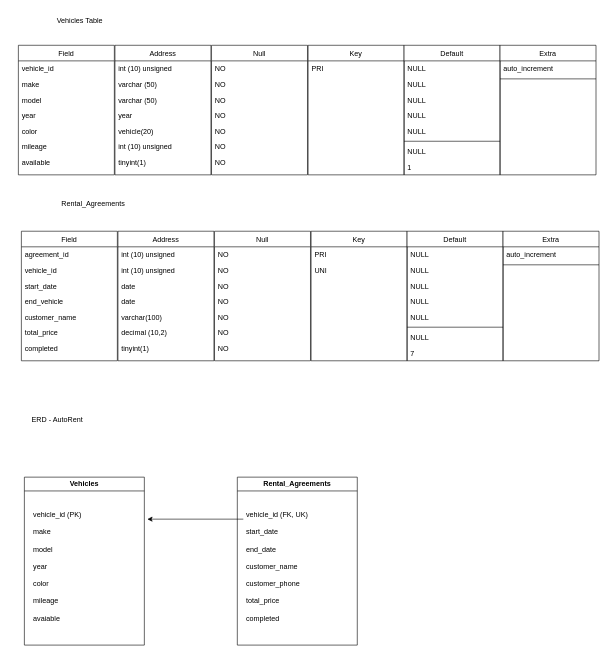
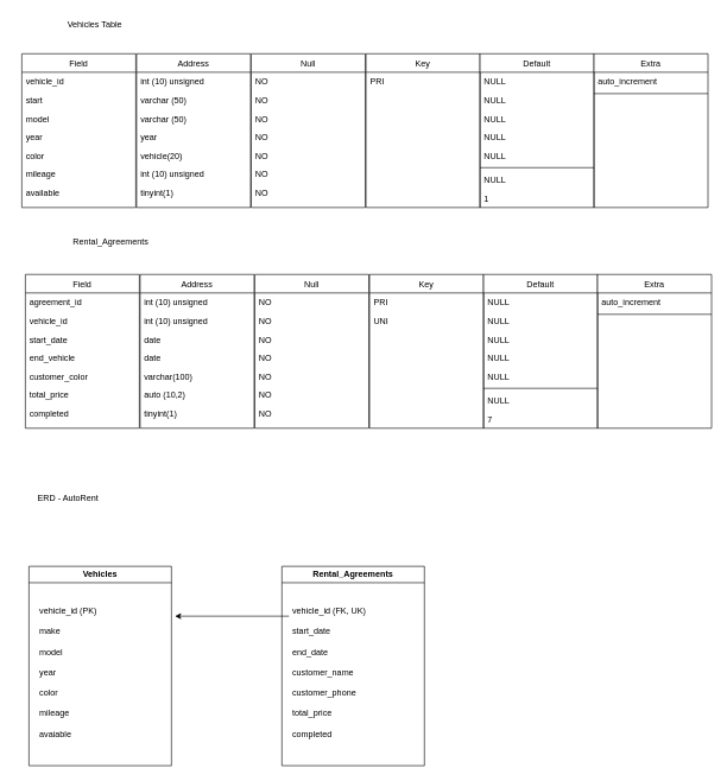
  <mxCell id="0" />
  <mxCell id="1" parent="0" />
  <mxCell id="2" value="Field" style="swimlane;fontStyle=0;align=center;verticalAlign=top;childLayout=stackLayout;horizontal=1;startSize=26;horizontalStack=0;resizeParent=1;resizeLast=0;collapsible=1;marginBottom=0;rounded=0;shadow=0;strokeWidth=1;" parent="1" vertex="1"><mxGeometry x="30" y="75" width="160" height="216" as="geometry"><mxRectangle x="550" y="140" width="160" height="26" as="alternateBounds" /></mxGeometry></mxCell>
  <mxCell id="3" value="vehicle_id" style="text;align=left;verticalAlign=top;spacingLeft=4;spacingRight=4;overflow=hidden;rotatable=0;points=[[0,0.5],[1,0.5]];portConstraint=eastwest;" parent="2" vertex="1"><mxGeometry y="26" width="160" height="26" as="geometry" /></mxCell>
- <mxCell id="4" value="make" style="text;align=left;verticalAlign=top;spacingLeft=4;spacingRight=4;overflow=hidden;rotatable=0;points=[[0,0.5],[1,0.5]];portConstraint=eastwest;rounded=0;shadow=0;html=0;" parent="2" vertex="1"><mxGeometry y="52" width="160" height="26" as="geometry" /></mxCell>
+ <mxCell id="4" value="start" style="text;align=left;verticalAlign=top;spacingLeft=4;spacingRight=4;overflow=hidden;rotatable=0;points=[[0,0.5],[1,0.5]];portConstraint=eastwest;rounded=0;shadow=0;html=0;" parent="2" vertex="1"><mxGeometry y="52" width="160" height="26" as="geometry" /></mxCell>
  <mxCell id="5" value="model" style="text;align=left;verticalAlign=top;spacingLeft=4;spacingRight=4;overflow=hidden;rotatable=0;points=[[0,0.5],[1,0.5]];portConstraint=eastwest;rounded=0;shadow=0;html=0;" parent="2" vertex="1"><mxGeometry y="78" width="160" height="26" as="geometry" /></mxCell>
  <mxCell id="6" value="year" style="text;align=left;verticalAlign=top;spacingLeft=4;spacingRight=4;overflow=hidden;rotatable=0;points=[[0,0.5],[1,0.5]];portConstraint=eastwest;rounded=0;shadow=0;html=0;" parent="2" vertex="1"><mxGeometry y="104" width="160" height="26" as="geometry" /></mxCell>
  <mxCell id="7" value="color" style="text;align=left;verticalAlign=top;spacingLeft=4;spacingRight=4;overflow=hidden;rotatable=0;points=[[0,0.5],[1,0.5]];portConstraint=eastwest;rounded=0;shadow=0;html=0;" parent="2" vertex="1"><mxGeometry y="130" width="160" height="26" as="geometry" /></mxCell>
  <mxCell id="8" value="mileage" style="text;align=left;verticalAlign=top;spacingLeft=4;spacingRight=4;overflow=hidden;rotatable=0;points=[[0,0.5],[1,0.5]];portConstraint=eastwest;" parent="2" vertex="1"><mxGeometry y="156" width="160" height="26" as="geometry" /></mxCell>
  <mxCell id="9" value="available" style="text;align=left;verticalAlign=top;spacingLeft=4;spacingRight=4;overflow=hidden;rotatable=0;points=[[0,0.5],[1,0.5]];portConstraint=eastwest;" parent="2" vertex="1"><mxGeometry y="182" width="160" height="26" as="geometry" /></mxCell>
  <mxCell id="10" value="Address" style="swimlane;fontStyle=0;align=center;verticalAlign=top;childLayout=stackLayout;horizontal=1;startSize=26;horizontalStack=0;resizeParent=1;resizeLast=0;collapsible=1;marginBottom=0;rounded=0;shadow=0;strokeWidth=1;" vertex="1" parent="1"><mxGeometry x="191" y="75" width="160" height="216" as="geometry"><mxRectangle x="550" y="140" width="160" height="26" as="alternateBounds" /></mxGeometry></mxCell>
  <mxCell id="11" value="int (10) unsigned" style="text;align=left;verticalAlign=top;spacingLeft=4;spacingRight=4;overflow=hidden;rotatable=0;points=[[0,0.5],[1,0.5]];portConstraint=eastwest;" vertex="1" parent="10"><mxGeometry y="26" width="160" height="26" as="geometry" /></mxCell>
  <mxCell id="12" value="varchar (50)" style="text;align=left;verticalAlign=top;spacingLeft=4;spacingRight=4;overflow=hidden;rotatable=0;points=[[0,0.5],[1,0.5]];portConstraint=eastwest;rounded=0;shadow=0;html=0;" vertex="1" parent="10"><mxGeometry y="52" width="160" height="26" as="geometry" /></mxCell>
  <mxCell id="13" value="varchar (50)" style="text;align=left;verticalAlign=top;spacingLeft=4;spacingRight=4;overflow=hidden;rotatable=0;points=[[0,0.5],[1,0.5]];portConstraint=eastwest;rounded=0;shadow=0;html=0;" vertex="1" parent="10"><mxGeometry y="78" width="160" height="26" as="geometry" /></mxCell>
  <mxCell id="14" value="year" style="text;align=left;verticalAlign=top;spacingLeft=4;spacingRight=4;overflow=hidden;rotatable=0;points=[[0,0.5],[1,0.5]];portConstraint=eastwest;rounded=0;shadow=0;html=0;" vertex="1" parent="10"><mxGeometry y="104" width="160" height="26" as="geometry" /></mxCell>
  <mxCell id="15" value="vehicle(20)" style="text;align=left;verticalAlign=top;spacingLeft=4;spacingRight=4;overflow=hidden;rotatable=0;points=[[0,0.5],[1,0.5]];portConstraint=eastwest;rounded=0;shadow=0;html=0;" vertex="1" parent="10"><mxGeometry y="130" width="160" height="26" as="geometry" /></mxCell>
  <mxCell id="16" value="int (10) unsigned" style="text;align=left;verticalAlign=top;spacingLeft=4;spacingRight=4;overflow=hidden;rotatable=0;points=[[0,0.5],[1,0.5]];portConstraint=eastwest;" vertex="1" parent="10"><mxGeometry y="156" width="160" height="26" as="geometry" /></mxCell>
  <mxCell id="17" value="tinyint(1)" style="text;align=left;verticalAlign=top;spacingLeft=4;spacingRight=4;overflow=hidden;rotatable=0;points=[[0,0.5],[1,0.5]];portConstraint=eastwest;" vertex="1" parent="10"><mxGeometry y="182" width="160" height="26" as="geometry" /></mxCell>
  <mxCell id="18" value="Null" style="swimlane;fontStyle=0;align=center;verticalAlign=top;childLayout=stackLayout;horizontal=1;startSize=26;horizontalStack=0;resizeParent=1;resizeLast=0;collapsible=1;marginBottom=0;rounded=0;shadow=0;strokeWidth=1;" vertex="1" parent="1"><mxGeometry x="352" y="75" width="160" height="216" as="geometry"><mxRectangle x="550" y="140" width="160" height="26" as="alternateBounds" /></mxGeometry></mxCell>
  <mxCell id="19" value="NO" style="text;align=left;verticalAlign=top;spacingLeft=4;spacingRight=4;overflow=hidden;rotatable=0;points=[[0,0.5],[1,0.5]];portConstraint=eastwest;" vertex="1" parent="18"><mxGeometry y="26" width="160" height="26" as="geometry" /></mxCell>
  <mxCell id="20" value="NO" style="text;align=left;verticalAlign=top;spacingLeft=4;spacingRight=4;overflow=hidden;rotatable=0;points=[[0,0.5],[1,0.5]];portConstraint=eastwest;rounded=0;shadow=0;html=0;" vertex="1" parent="18"><mxGeometry y="52" width="160" height="26" as="geometry" /></mxCell>
  <mxCell id="21" value="NO" style="text;align=left;verticalAlign=top;spacingLeft=4;spacingRight=4;overflow=hidden;rotatable=0;points=[[0,0.5],[1,0.5]];portConstraint=eastwest;rounded=0;shadow=0;html=0;" vertex="1" parent="18"><mxGeometry y="78" width="160" height="26" as="geometry" /></mxCell>
  <mxCell id="22" value="NO" style="text;align=left;verticalAlign=top;spacingLeft=4;spacingRight=4;overflow=hidden;rotatable=0;points=[[0,0.5],[1,0.5]];portConstraint=eastwest;rounded=0;shadow=0;html=0;" vertex="1" parent="18"><mxGeometry y="104" width="160" height="26" as="geometry" /></mxCell>
  <mxCell id="23" value="NO" style="text;align=left;verticalAlign=top;spacingLeft=4;spacingRight=4;overflow=hidden;rotatable=0;points=[[0,0.5],[1,0.5]];portConstraint=eastwest;" vertex="1" parent="18"><mxGeometry y="130" width="160" height="26" as="geometry" /></mxCell>
  <mxCell id="24" value="NO" style="text;align=left;verticalAlign=top;spacingLeft=4;spacingRight=4;overflow=hidden;rotatable=0;points=[[0,0.5],[1,0.5]];portConstraint=eastwest;" vertex="1" parent="18"><mxGeometry y="156" width="160" height="26" as="geometry" /></mxCell>
  <mxCell id="25" value="NO" style="text;align=left;verticalAlign=top;spacingLeft=4;spacingRight=4;overflow=hidden;rotatable=0;points=[[0,0.5],[1,0.5]];portConstraint=eastwest;" vertex="1" parent="18"><mxGeometry y="182" width="160" height="26" as="geometry" /></mxCell>
  <mxCell id="26" value="Key" style="swimlane;fontStyle=0;align=center;verticalAlign=top;childLayout=stackLayout;horizontal=1;startSize=26;horizontalStack=0;resizeParent=1;resizeLast=0;collapsible=1;marginBottom=0;rounded=0;shadow=0;strokeWidth=1;" vertex="1" parent="1"><mxGeometry x="513" y="75" width="160" height="216" as="geometry"><mxRectangle x="550" y="140" width="160" height="26" as="alternateBounds" /></mxGeometry></mxCell>
  <mxCell id="27" value="PRI" style="text;align=left;verticalAlign=top;spacingLeft=4;spacingRight=4;overflow=hidden;rotatable=0;points=[[0,0.5],[1,0.5]];portConstraint=eastwest;" vertex="1" parent="26"><mxGeometry y="26" width="160" height="26" as="geometry" /></mxCell>
  <mxCell id="28" value="Default" style="swimlane;fontStyle=0;align=center;verticalAlign=top;childLayout=stackLayout;horizontal=1;startSize=26;horizontalStack=0;resizeParent=1;resizeLast=0;collapsible=1;marginBottom=0;rounded=0;shadow=0;strokeWidth=1;" vertex="1" parent="1"><mxGeometry x="673" y="75" width="160" height="216" as="geometry"><mxRectangle x="550" y="140" width="160" height="26" as="alternateBounds" /></mxGeometry></mxCell>
  <mxCell id="29" value="NULL" style="text;align=left;verticalAlign=top;spacingLeft=4;spacingRight=4;overflow=hidden;rotatable=0;points=[[0,0.5],[1,0.5]];portConstraint=eastwest;" vertex="1" parent="28"><mxGeometry y="26" width="160" height="26" as="geometry" /></mxCell>
  <mxCell id="30" value="NULL" style="text;align=left;verticalAlign=top;spacingLeft=4;spacingRight=4;overflow=hidden;rotatable=0;points=[[0,0.5],[1,0.5]];portConstraint=eastwest;rounded=0;shadow=0;html=0;" vertex="1" parent="28"><mxGeometry y="52" width="160" height="26" as="geometry" /></mxCell>
  <mxCell id="31" value="NULL" style="text;align=left;verticalAlign=top;spacingLeft=4;spacingRight=4;overflow=hidden;rotatable=0;points=[[0,0.5],[1,0.5]];portConstraint=eastwest;rounded=0;shadow=0;html=0;" vertex="1" parent="28"><mxGeometry y="78" width="160" height="26" as="geometry" /></mxCell>
  <mxCell id="32" value="NULL" style="text;align=left;verticalAlign=top;spacingLeft=4;spacingRight=4;overflow=hidden;rotatable=0;points=[[0,0.5],[1,0.5]];portConstraint=eastwest;rounded=0;shadow=0;html=0;" vertex="1" parent="28"><mxGeometry y="104" width="160" height="26" as="geometry" /></mxCell>
  <mxCell id="33" value="NULL" style="text;align=left;verticalAlign=top;spacingLeft=4;spacingRight=4;overflow=hidden;rotatable=0;points=[[0,0.5],[1,0.5]];portConstraint=eastwest;rounded=0;shadow=0;html=0;" vertex="1" parent="28"><mxGeometry y="130" width="160" height="26" as="geometry" /></mxCell>
  <mxCell id="34" value="" style="line;html=1;strokeWidth=1;align=left;verticalAlign=middle;spacingTop=-1;spacingLeft=3;spacingRight=3;rotatable=0;labelPosition=right;points=[];portConstraint=eastwest;" vertex="1" parent="28"><mxGeometry y="156" width="160" height="8" as="geometry" /></mxCell>
  <mxCell id="35" value="NULL" style="text;align=left;verticalAlign=top;spacingLeft=4;spacingRight=4;overflow=hidden;rotatable=0;points=[[0,0.5],[1,0.5]];portConstraint=eastwest;" vertex="1" parent="28"><mxGeometry y="164" width="160" height="26" as="geometry" /></mxCell>
  <mxCell id="36" value="1" style="text;align=left;verticalAlign=top;spacingLeft=4;spacingRight=4;overflow=hidden;rotatable=0;points=[[0,0.5],[1,0.5]];portConstraint=eastwest;" vertex="1" parent="28"><mxGeometry y="190" width="160" height="26" as="geometry" /></mxCell>
  <mxCell id="37" value="Extra" style="swimlane;fontStyle=0;align=center;verticalAlign=top;childLayout=stackLayout;horizontal=1;startSize=26;horizontalStack=0;resizeParent=1;resizeLast=0;collapsible=1;marginBottom=0;rounded=0;shadow=0;strokeWidth=1;" vertex="1" parent="1"><mxGeometry x="833" y="75" width="160" height="216" as="geometry"><mxRectangle x="550" y="140" width="160" height="26" as="alternateBounds" /></mxGeometry></mxCell>
  <mxCell id="38" value="auto_increment" style="text;align=left;verticalAlign=top;spacingLeft=4;spacingRight=4;overflow=hidden;rotatable=0;points=[[0,0.5],[1,0.5]];portConstraint=eastwest;" vertex="1" parent="37"><mxGeometry y="26" width="160" height="26" as="geometry" /></mxCell>
  <mxCell id="39" value="" style="line;html=1;strokeWidth=1;align=left;verticalAlign=middle;spacingTop=-1;spacingLeft=3;spacingRight=3;rotatable=0;labelPosition=right;points=[];portConstraint=eastwest;" vertex="1" parent="37"><mxGeometry y="52" width="160" height="8" as="geometry" /></mxCell>
  <mxCell id="40" value="Vehicles Table" style="text;html=1;align=center;verticalAlign=middle;whiteSpace=wrap;rounded=0;" vertex="1" parent="1"><mxGeometry x="45" y="20" width="175" height="30" as="geometry" /></mxCell>
  <mxCell id="41" value="Rental_Agreements" style="text;html=1;align=center;verticalAlign=middle;whiteSpace=wrap;rounded=0;" vertex="1" parent="1"><mxGeometry x="35" y="325" width="240" height="30" as="geometry" /></mxCell>
  <mxCell id="42" value="Field" style="swimlane;fontStyle=0;align=center;verticalAlign=top;childLayout=stackLayout;horizontal=1;startSize=26;horizontalStack=0;resizeParent=1;resizeLast=0;collapsible=1;marginBottom=0;rounded=0;shadow=0;strokeWidth=1;" vertex="1" parent="1"><mxGeometry x="35" y="385" width="160" height="216" as="geometry"><mxRectangle x="550" y="140" width="160" height="26" as="alternateBounds" /></mxGeometry></mxCell>
  <mxCell id="43" value="agreement_id" style="text;align=left;verticalAlign=top;spacingLeft=4;spacingRight=4;overflow=hidden;rotatable=0;points=[[0,0.5],[1,0.5]];portConstraint=eastwest;" vertex="1" parent="42"><mxGeometry y="26" width="160" height="26" as="geometry" /></mxCell>
  <mxCell id="44" value="vehicle_id" style="text;align=left;verticalAlign=top;spacingLeft=4;spacingRight=4;overflow=hidden;rotatable=0;points=[[0,0.5],[1,0.5]];portConstraint=eastwest;rounded=0;shadow=0;html=0;" vertex="1" parent="42"><mxGeometry y="52" width="160" height="26" as="geometry" /></mxCell>
  <mxCell id="45" value="start_date" style="text;align=left;verticalAlign=top;spacingLeft=4;spacingRight=4;overflow=hidden;rotatable=0;points=[[0,0.5],[1,0.5]];portConstraint=eastwest;rounded=0;shadow=0;html=0;" vertex="1" parent="42"><mxGeometry y="78" width="160" height="26" as="geometry" /></mxCell>
  <mxCell id="46" value="end_vehicle" style="text;align=left;verticalAlign=top;spacingLeft=4;spacingRight=4;overflow=hidden;rotatable=0;points=[[0,0.5],[1,0.5]];portConstraint=eastwest;rounded=0;shadow=0;html=0;" vertex="1" parent="42"><mxGeometry y="104" width="160" height="26" as="geometry" /></mxCell>
- <mxCell id="47" value="customer_name" style="text;align=left;verticalAlign=top;spacingLeft=4;spacingRight=4;overflow=hidden;rotatable=0;points=[[0,0.5],[1,0.5]];portConstraint=eastwest;rounded=0;shadow=0;html=0;" vertex="1" parent="42"><mxGeometry y="130" width="160" height="26" as="geometry" /></mxCell>
+ <mxCell id="47" value="customer_color" style="text;align=left;verticalAlign=top;spacingLeft=4;spacingRight=4;overflow=hidden;rotatable=0;points=[[0,0.5],[1,0.5]];portConstraint=eastwest;rounded=0;shadow=0;html=0;" vertex="1" parent="42"><mxGeometry y="130" width="160" height="26" as="geometry" /></mxCell>
  <mxCell id="48" value="total_price" style="text;align=left;verticalAlign=top;spacingLeft=4;spacingRight=4;overflow=hidden;rotatable=0;points=[[0,0.5],[1,0.5]];portConstraint=eastwest;" vertex="1" parent="42"><mxGeometry y="156" width="160" height="26" as="geometry" /></mxCell>
  <mxCell id="49" value="completed" style="text;align=left;verticalAlign=top;spacingLeft=4;spacingRight=4;overflow=hidden;rotatable=0;points=[[0,0.5],[1,0.5]];portConstraint=eastwest;" vertex="1" parent="42"><mxGeometry y="182" width="160" height="26" as="geometry" /></mxCell>
  <mxCell id="50" value="Address" style="swimlane;fontStyle=0;align=center;verticalAlign=top;childLayout=stackLayout;horizontal=1;startSize=26;horizontalStack=0;resizeParent=1;resizeLast=0;collapsible=1;marginBottom=0;rounded=0;shadow=0;strokeWidth=1;" vertex="1" parent="1"><mxGeometry x="196" y="385" width="160" height="216" as="geometry"><mxRectangle x="550" y="140" width="160" height="26" as="alternateBounds" /></mxGeometry></mxCell>
  <mxCell id="51" value="int (10) unsigned" style="text;align=left;verticalAlign=top;spacingLeft=4;spacingRight=4;overflow=hidden;rotatable=0;points=[[0,0.5],[1,0.5]];portConstraint=eastwest;" vertex="1" parent="50"><mxGeometry y="26" width="160" height="26" as="geometry" /></mxCell>
  <mxCell id="52" value="int (10) unsigned" style="text;align=left;verticalAlign=top;spacingLeft=4;spacingRight=4;overflow=hidden;rotatable=0;points=[[0,0.5],[1,0.5]];portConstraint=eastwest;rounded=0;shadow=0;html=0;" vertex="1" parent="50"><mxGeometry y="52" width="160" height="26" as="geometry" /></mxCell>
  <mxCell id="53" value="date" style="text;align=left;verticalAlign=top;spacingLeft=4;spacingRight=4;overflow=hidden;rotatable=0;points=[[0,0.5],[1,0.5]];portConstraint=eastwest;rounded=0;shadow=0;html=0;" vertex="1" parent="50"><mxGeometry y="78" width="160" height="26" as="geometry" /></mxCell>
  <mxCell id="54" value="date" style="text;align=left;verticalAlign=top;spacingLeft=4;spacingRight=4;overflow=hidden;rotatable=0;points=[[0,0.5],[1,0.5]];portConstraint=eastwest;rounded=0;shadow=0;html=0;" vertex="1" parent="50"><mxGeometry y="104" width="160" height="26" as="geometry" /></mxCell>
  <mxCell id="55" value="varchar(100)" style="text;align=left;verticalAlign=top;spacingLeft=4;spacingRight=4;overflow=hidden;rotatable=0;points=[[0,0.5],[1,0.5]];portConstraint=eastwest;rounded=0;shadow=0;html=0;" vertex="1" parent="50"><mxGeometry y="130" width="160" height="26" as="geometry" /></mxCell>
- <mxCell id="56" value="decimal (10,2)" style="text;align=left;verticalAlign=top;spacingLeft=4;spacingRight=4;overflow=hidden;rotatable=0;points=[[0,0.5],[1,0.5]];portConstraint=eastwest;" vertex="1" parent="50"><mxGeometry y="156" width="160" height="26" as="geometry" /></mxCell>
+ <mxCell id="56" value="auto (10,2)" style="text;align=left;verticalAlign=top;spacingLeft=4;spacingRight=4;overflow=hidden;rotatable=0;points=[[0,0.5],[1,0.5]];portConstraint=eastwest;" vertex="1" parent="50"><mxGeometry y="156" width="160" height="26" as="geometry" /></mxCell>
  <mxCell id="57" value="tinyint(1)" style="text;align=left;verticalAlign=top;spacingLeft=4;spacingRight=4;overflow=hidden;rotatable=0;points=[[0,0.5],[1,0.5]];portConstraint=eastwest;" vertex="1" parent="50"><mxGeometry y="182" width="160" height="26" as="geometry" /></mxCell>
  <mxCell id="58" value="Null" style="swimlane;fontStyle=0;align=center;verticalAlign=top;childLayout=stackLayout;horizontal=1;startSize=26;horizontalStack=0;resizeParent=1;resizeLast=0;collapsible=1;marginBottom=0;rounded=0;shadow=0;strokeWidth=1;" vertex="1" parent="1"><mxGeometry x="357" y="385" width="160" height="216" as="geometry"><mxRectangle x="550" y="140" width="160" height="26" as="alternateBounds" /></mxGeometry></mxCell>
  <mxCell id="59" value="NO" style="text;align=left;verticalAlign=top;spacingLeft=4;spacingRight=4;overflow=hidden;rotatable=0;points=[[0,0.5],[1,0.5]];portConstraint=eastwest;" vertex="1" parent="58"><mxGeometry y="26" width="160" height="26" as="geometry" /></mxCell>
  <mxCell id="60" value="NO" style="text;align=left;verticalAlign=top;spacingLeft=4;spacingRight=4;overflow=hidden;rotatable=0;points=[[0,0.5],[1,0.5]];portConstraint=eastwest;rounded=0;shadow=0;html=0;" vertex="1" parent="58"><mxGeometry y="52" width="160" height="26" as="geometry" /></mxCell>
  <mxCell id="61" value="NO" style="text;align=left;verticalAlign=top;spacingLeft=4;spacingRight=4;overflow=hidden;rotatable=0;points=[[0,0.5],[1,0.5]];portConstraint=eastwest;rounded=0;shadow=0;html=0;" vertex="1" parent="58"><mxGeometry y="78" width="160" height="26" as="geometry" /></mxCell>
  <mxCell id="62" value="NO" style="text;align=left;verticalAlign=top;spacingLeft=4;spacingRight=4;overflow=hidden;rotatable=0;points=[[0,0.5],[1,0.5]];portConstraint=eastwest;rounded=0;shadow=0;html=0;" vertex="1" parent="58"><mxGeometry y="104" width="160" height="26" as="geometry" /></mxCell>
  <mxCell id="63" value="NO" style="text;align=left;verticalAlign=top;spacingLeft=4;spacingRight=4;overflow=hidden;rotatable=0;points=[[0,0.5],[1,0.5]];portConstraint=eastwest;" vertex="1" parent="58"><mxGeometry y="130" width="160" height="26" as="geometry" /></mxCell>
  <mxCell id="64" value="NO" style="text;align=left;verticalAlign=top;spacingLeft=4;spacingRight=4;overflow=hidden;rotatable=0;points=[[0,0.5],[1,0.5]];portConstraint=eastwest;" vertex="1" parent="58"><mxGeometry y="156" width="160" height="26" as="geometry" /></mxCell>
  <mxCell id="65" value="NO" style="text;align=left;verticalAlign=top;spacingLeft=4;spacingRight=4;overflow=hidden;rotatable=0;points=[[0,0.5],[1,0.5]];portConstraint=eastwest;" vertex="1" parent="58"><mxGeometry y="182" width="160" height="26" as="geometry" /></mxCell>
  <mxCell id="66" value="Key" style="swimlane;fontStyle=0;align=center;verticalAlign=top;childLayout=stackLayout;horizontal=1;startSize=26;horizontalStack=0;resizeParent=1;resizeLast=0;collapsible=1;marginBottom=0;rounded=0;shadow=0;strokeWidth=1;" vertex="1" parent="1"><mxGeometry x="518" y="385" width="160" height="216" as="geometry"><mxRectangle x="550" y="140" width="160" height="26" as="alternateBounds" /></mxGeometry></mxCell>
  <mxCell id="67" value="PRI" style="text;align=left;verticalAlign=top;spacingLeft=4;spacingRight=4;overflow=hidden;rotatable=0;points=[[0,0.5],[1,0.5]];portConstraint=eastwest;" vertex="1" parent="66"><mxGeometry y="26" width="160" height="26" as="geometry" /></mxCell>
  <mxCell id="68" value="UNI" style="text;align=left;verticalAlign=top;spacingLeft=4;spacingRight=4;overflow=hidden;rotatable=0;points=[[0,0.5],[1,0.5]];portConstraint=eastwest;" vertex="1" parent="66"><mxGeometry y="52" width="160" height="26" as="geometry" /></mxCell>
  <mxCell id="69" value="Default" style="swimlane;fontStyle=0;align=center;verticalAlign=top;childLayout=stackLayout;horizontal=1;startSize=26;horizontalStack=0;resizeParent=1;resizeLast=0;collapsible=1;marginBottom=0;rounded=0;shadow=0;strokeWidth=1;" vertex="1" parent="1"><mxGeometry x="678" y="385" width="160" height="216" as="geometry"><mxRectangle x="550" y="140" width="160" height="26" as="alternateBounds" /></mxGeometry></mxCell>
  <mxCell id="70" value="NULL" style="text;align=left;verticalAlign=top;spacingLeft=4;spacingRight=4;overflow=hidden;rotatable=0;points=[[0,0.5],[1,0.5]];portConstraint=eastwest;" vertex="1" parent="69"><mxGeometry y="26" width="160" height="26" as="geometry" /></mxCell>
  <mxCell id="71" value="NULL" style="text;align=left;verticalAlign=top;spacingLeft=4;spacingRight=4;overflow=hidden;rotatable=0;points=[[0,0.5],[1,0.5]];portConstraint=eastwest;rounded=0;shadow=0;html=0;" vertex="1" parent="69"><mxGeometry y="52" width="160" height="26" as="geometry" /></mxCell>
  <mxCell id="72" value="NULL" style="text;align=left;verticalAlign=top;spacingLeft=4;spacingRight=4;overflow=hidden;rotatable=0;points=[[0,0.5],[1,0.5]];portConstraint=eastwest;rounded=0;shadow=0;html=0;" vertex="1" parent="69"><mxGeometry y="78" width="160" height="26" as="geometry" /></mxCell>
  <mxCell id="73" value="NULL" style="text;align=left;verticalAlign=top;spacingLeft=4;spacingRight=4;overflow=hidden;rotatable=0;points=[[0,0.5],[1,0.5]];portConstraint=eastwest;rounded=0;shadow=0;html=0;" vertex="1" parent="69"><mxGeometry y="104" width="160" height="26" as="geometry" /></mxCell>
  <mxCell id="74" value="NULL" style="text;align=left;verticalAlign=top;spacingLeft=4;spacingRight=4;overflow=hidden;rotatable=0;points=[[0,0.5],[1,0.5]];portConstraint=eastwest;rounded=0;shadow=0;html=0;" vertex="1" parent="69"><mxGeometry y="130" width="160" height="26" as="geometry" /></mxCell>
  <mxCell id="75" value="" style="line;html=1;strokeWidth=1;align=left;verticalAlign=middle;spacingTop=-1;spacingLeft=3;spacingRight=3;rotatable=0;labelPosition=right;points=[];portConstraint=eastwest;" vertex="1" parent="69"><mxGeometry y="156" width="160" height="8" as="geometry" /></mxCell>
  <mxCell id="76" value="NULL" style="text;align=left;verticalAlign=top;spacingLeft=4;spacingRight=4;overflow=hidden;rotatable=0;points=[[0,0.5],[1,0.5]];portConstraint=eastwest;" vertex="1" parent="69"><mxGeometry y="164" width="160" height="26" as="geometry" /></mxCell>
  <mxCell id="77" value="7" style="text;align=left;verticalAlign=top;spacingLeft=4;spacingRight=4;overflow=hidden;rotatable=0;points=[[0,0.5],[1,0.5]];portConstraint=eastwest;" vertex="1" parent="69"><mxGeometry y="190" width="160" height="26" as="geometry" /></mxCell>
  <mxCell id="78" value="Extra" style="swimlane;fontStyle=0;align=center;verticalAlign=top;childLayout=stackLayout;horizontal=1;startSize=26;horizontalStack=0;resizeParent=1;resizeLast=0;collapsible=1;marginBottom=0;rounded=0;shadow=0;strokeWidth=1;" vertex="1" parent="1"><mxGeometry x="838" y="385" width="160" height="216" as="geometry"><mxRectangle x="550" y="140" width="160" height="26" as="alternateBounds" /></mxGeometry></mxCell>
  <mxCell id="79" value="auto_increment" style="text;align=left;verticalAlign=top;spacingLeft=4;spacingRight=4;overflow=hidden;rotatable=0;points=[[0,0.5],[1,0.5]];portConstraint=eastwest;" vertex="1" parent="78"><mxGeometry y="26" width="160" height="26" as="geometry" /></mxCell>
  <mxCell id="80" value="" style="line;html=1;strokeWidth=1;align=left;verticalAlign=middle;spacingTop=-1;spacingLeft=3;spacingRight=3;rotatable=0;labelPosition=right;points=[];portConstraint=eastwest;" vertex="1" parent="78"><mxGeometry y="52" width="160" height="8" as="geometry" /></mxCell>
  <mxCell id="81" value="Vehicles" style="swimlane;whiteSpace=wrap;html=1;" vertex="1" parent="1"><mxGeometry x="40" y="795" width="200" height="280" as="geometry" /></mxCell>
  <mxCell id="82" value="vehicle_id (PK)&lt;div&gt;&lt;br&gt;&lt;/div&gt;&lt;div&gt;make&lt;/div&gt;&lt;div&gt;&lt;br&gt;&lt;/div&gt;&lt;div&gt;model&lt;/div&gt;&lt;div&gt;&lt;br&gt;&lt;/div&gt;&lt;div&gt;year&lt;/div&gt;&lt;div&gt;&lt;br&gt;&lt;/div&gt;&lt;div&gt;color&lt;/div&gt;&lt;div&gt;&lt;br&gt;&lt;/div&gt;&lt;div&gt;mileage&lt;/div&gt;&lt;div&gt;&lt;br&gt;&lt;/div&gt;&lt;div&gt;avaiable&lt;/div&gt;" style="text;html=1;align=left;verticalAlign=middle;whiteSpace=wrap;rounded=0;" vertex="1" parent="81"><mxGeometry x="13" y="134" width="180" height="30" as="geometry" /></mxCell>
  <mxCell id="83" value="ERD - AutoRent" style="text;html=1;align=center;verticalAlign=middle;whiteSpace=wrap;rounded=0;" vertex="1" parent="1"><mxGeometry x="20" y="685" width="150" height="30" as="geometry" /></mxCell>
  <mxCell id="84" value="Rental_Agreements" style="swimlane;whiteSpace=wrap;html=1;" vertex="1" parent="1"><mxGeometry x="395" y="795" width="200" height="280" as="geometry" /></mxCell>
  <mxCell id="85" value="vehicle_id (FK, UK)&lt;div&gt;&lt;br&gt;&lt;/div&gt;&lt;div&gt;start_date&lt;/div&gt;&lt;div&gt;&lt;br&gt;&lt;/div&gt;&lt;div&gt;end_date&lt;/div&gt;&lt;div&gt;&lt;br&gt;&lt;/div&gt;&lt;div&gt;customer_name&lt;/div&gt;&lt;div&gt;&lt;br&gt;&lt;/div&gt;&lt;div&gt;customer_phone&lt;/div&gt;&lt;div&gt;&lt;br&gt;&lt;/div&gt;&lt;div&gt;total_price&lt;/div&gt;&lt;div&gt;&lt;br&gt;&lt;/div&gt;&lt;div&gt;completed&lt;/div&gt;" style="text;html=1;align=left;verticalAlign=middle;whiteSpace=wrap;rounded=0;" vertex="1" parent="84"><mxGeometry x="13" y="134" width="180" height="30" as="geometry" /></mxCell>
  <mxCell id="86" value="" style="endArrow=classic;html=1;rounded=0;" edge="1" parent="1"><mxGeometry width="50" height="50" relative="1" as="geometry"><mxPoint x="405" y="865" as="sourcePoint" /><mxPoint x="245" y="865" as="targetPoint" /></mxGeometry></mxCell>
